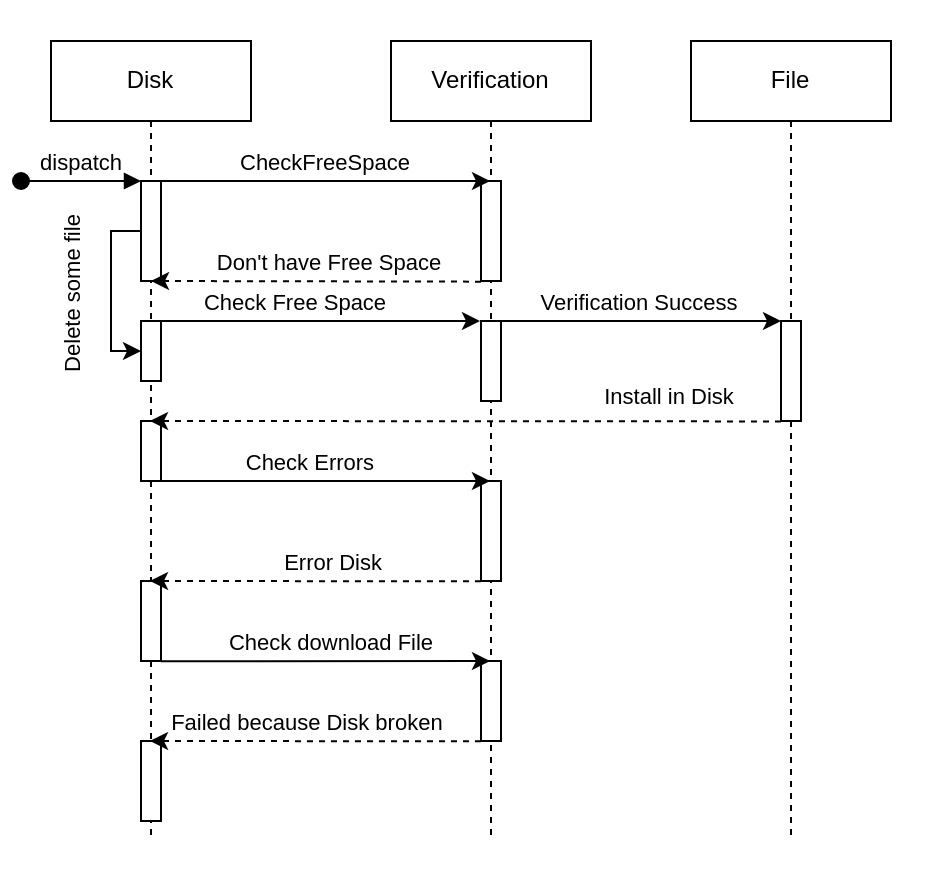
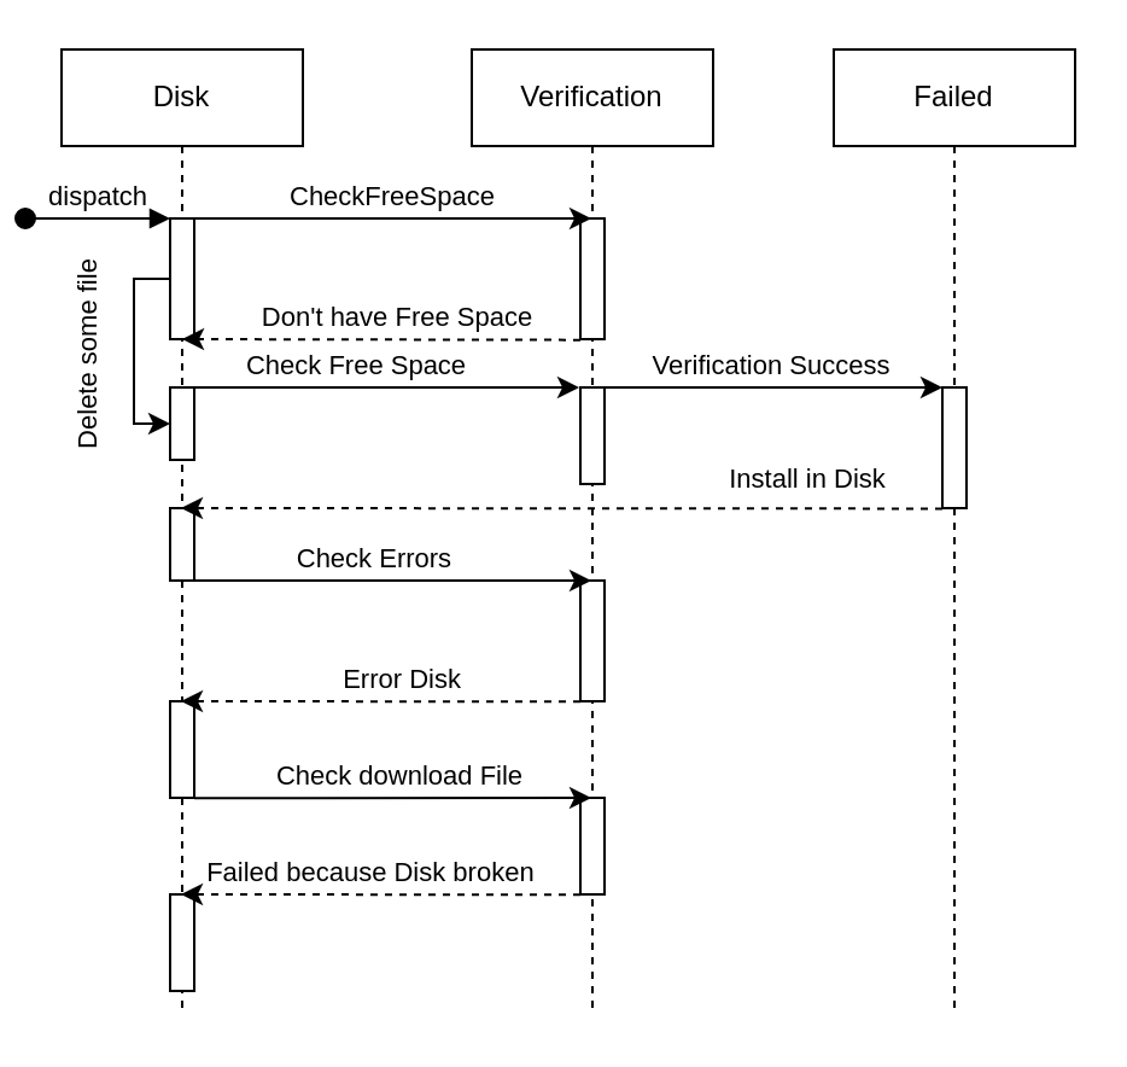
  <mxCell id="0" />
  <mxCell id="1" parent="0" />
  <mxCell id="2" value="Disk" style="shape=umlLifeline;perimeter=lifelinePerimeter;whiteSpace=wrap;html=1;container=0;dropTarget=0;collapsible=0;recursiveResize=0;outlineConnect=0;portConstraint=eastwest;newEdgeStyle={&quot;edgeStyle&quot;:&quot;elbowEdgeStyle&quot;,&quot;elbow&quot;:&quot;vertical&quot;,&quot;curved&quot;:0,&quot;rounded&quot;:0};" parent="1" vertex="1"><mxGeometry x="20" y="20" width="100" height="400" as="geometry" /></mxCell>
  <mxCell id="3" value="dispatch" style="html=1;verticalAlign=bottom;startArrow=oval;endArrow=block;startSize=8;edgeStyle=elbowEdgeStyle;elbow=vertical;curved=0;rounded=0;" parent="2" edge="1"><mxGeometry relative="1" as="geometry"><mxPoint x="-15" y="70" as="sourcePoint" /><mxPoint x="45" y="70" as="targetPoint" /></mxGeometry></mxCell>
  <mxCell id="4" style="edgeStyle=elbowEdgeStyle;rounded=0;orthogonalLoop=1;jettySize=auto;html=1;elbow=vertical;curved=0;" parent="2" source="6" target="10" edge="1"><mxGeometry relative="1" as="geometry"><Array as="points"><mxPoint x="30" y="130" /></Array></mxGeometry></mxCell>
  <mxCell id="5" value="Delete some file" style="edgeLabel;html=1;align=center;verticalAlign=middle;resizable=0;points=[];rotation=-90;" parent="4" vertex="1" connectable="0"><mxGeometry x="0.07" y="-1" relative="1" as="geometry"><mxPoint x="-19" as="offset" /></mxGeometry></mxCell>
  <mxCell id="6" value="" style="html=1;points=[];perimeter=orthogonalPerimeter;outlineConnect=0;targetShapes=umlLifeline;portConstraint=eastwest;newEdgeStyle={&quot;edgeStyle&quot;:&quot;elbowEdgeStyle&quot;,&quot;elbow&quot;:&quot;vertical&quot;,&quot;curved&quot;:0,&quot;rounded&quot;:0};" parent="2" vertex="1"><mxGeometry x="45" y="70" width="10" height="50" as="geometry" /></mxCell>
  <mxCell id="7" value="" style="html=1;points=[];perimeter=orthogonalPerimeter;outlineConnect=0;targetShapes=umlLifeline;portConstraint=eastwest;newEdgeStyle={&quot;edgeStyle&quot;:&quot;elbowEdgeStyle&quot;,&quot;elbow&quot;:&quot;vertical&quot;,&quot;curved&quot;:0,&quot;rounded&quot;:0};" parent="2" vertex="1"><mxGeometry x="45" y="190" width="10" height="30" as="geometry" /></mxCell>
  <mxCell id="8" value="" style="html=1;points=[];perimeter=orthogonalPerimeter;outlineConnect=0;targetShapes=umlLifeline;portConstraint=eastwest;newEdgeStyle={&quot;edgeStyle&quot;:&quot;elbowEdgeStyle&quot;,&quot;elbow&quot;:&quot;vertical&quot;,&quot;curved&quot;:0,&quot;rounded&quot;:0};" parent="2" vertex="1"><mxGeometry x="45" y="270" width="10" height="40" as="geometry" /></mxCell>
  <mxCell id="9" value="" style="html=1;points=[];perimeter=orthogonalPerimeter;outlineConnect=0;targetShapes=umlLifeline;portConstraint=eastwest;newEdgeStyle={&quot;edgeStyle&quot;:&quot;elbowEdgeStyle&quot;,&quot;elbow&quot;:&quot;vertical&quot;,&quot;curved&quot;:0,&quot;rounded&quot;:0};" parent="2" vertex="1"><mxGeometry x="45" y="350" width="10" height="40" as="geometry" /></mxCell>
  <mxCell id="10" value="" style="html=1;points=[];perimeter=orthogonalPerimeter;outlineConnect=0;targetShapes=umlLifeline;portConstraint=eastwest;newEdgeStyle={&quot;edgeStyle&quot;:&quot;elbowEdgeStyle&quot;,&quot;elbow&quot;:&quot;vertical&quot;,&quot;curved&quot;:0,&quot;rounded&quot;:0};" parent="2" vertex="1"><mxGeometry x="45" y="140" width="10" height="30" as="geometry" /></mxCell>
- <mxCell id="11" value="File" style="shape=umlLifeline;perimeter=lifelinePerimeter;whiteSpace=wrap;html=1;container=0;dropTarget=0;collapsible=0;recursiveResize=0;outlineConnect=0;portConstraint=eastwest;newEdgeStyle={&quot;edgeStyle&quot;:&quot;elbowEdgeStyle&quot;,&quot;elbow&quot;:&quot;vertical&quot;,&quot;curved&quot;:0,&quot;rounded&quot;:0};" parent="1" vertex="1"><mxGeometry x="340" y="20" width="100" height="400" as="geometry" /></mxCell>
+ <mxCell id="11" value="Failed" style="shape=umlLifeline;perimeter=lifelinePerimeter;whiteSpace=wrap;html=1;container=0;dropTarget=0;collapsible=0;recursiveResize=0;outlineConnect=0;portConstraint=eastwest;newEdgeStyle={&quot;edgeStyle&quot;:&quot;elbowEdgeStyle&quot;,&quot;elbow&quot;:&quot;vertical&quot;,&quot;curved&quot;:0,&quot;rounded&quot;:0};" parent="1" vertex="1"><mxGeometry x="340" y="20" width="100" height="400" as="geometry" /></mxCell>
  <mxCell id="12" value="" style="html=1;points=[];perimeter=orthogonalPerimeter;outlineConnect=0;targetShapes=umlLifeline;portConstraint=eastwest;newEdgeStyle={&quot;edgeStyle&quot;:&quot;elbowEdgeStyle&quot;,&quot;elbow&quot;:&quot;vertical&quot;,&quot;curved&quot;:0,&quot;rounded&quot;:0};" parent="11" vertex="1"><mxGeometry x="45" y="140" width="10" height="50" as="geometry" /></mxCell>
  <mxCell id="13" value="Verification" style="shape=umlLifeline;perimeter=lifelinePerimeter;whiteSpace=wrap;html=1;container=0;dropTarget=0;collapsible=0;recursiveResize=0;outlineConnect=0;portConstraint=eastwest;newEdgeStyle={&quot;edgeStyle&quot;:&quot;elbowEdgeStyle&quot;,&quot;elbow&quot;:&quot;vertical&quot;,&quot;curved&quot;:0,&quot;rounded&quot;:0};" parent="1" vertex="1"><mxGeometry x="190" y="20" width="100" height="400" as="geometry" /></mxCell>
  <mxCell id="14" value="" style="html=1;points=[];perimeter=orthogonalPerimeter;outlineConnect=0;targetShapes=umlLifeline;portConstraint=eastwest;newEdgeStyle={&quot;edgeStyle&quot;:&quot;elbowEdgeStyle&quot;,&quot;elbow&quot;:&quot;vertical&quot;,&quot;curved&quot;:0,&quot;rounded&quot;:0};" parent="13" vertex="1"><mxGeometry x="45" y="70" width="10" height="50" as="geometry" /></mxCell>
  <mxCell id="15" value="" style="html=1;points=[];perimeter=orthogonalPerimeter;outlineConnect=0;targetShapes=umlLifeline;portConstraint=eastwest;newEdgeStyle={&quot;edgeStyle&quot;:&quot;elbowEdgeStyle&quot;,&quot;elbow&quot;:&quot;vertical&quot;,&quot;curved&quot;:0,&quot;rounded&quot;:0};" parent="13" vertex="1"><mxGeometry x="45" y="220" width="10" height="50" as="geometry" /></mxCell>
  <mxCell id="16" value="" style="html=1;points=[];perimeter=orthogonalPerimeter;outlineConnect=0;targetShapes=umlLifeline;portConstraint=eastwest;newEdgeStyle={&quot;edgeStyle&quot;:&quot;elbowEdgeStyle&quot;,&quot;elbow&quot;:&quot;vertical&quot;,&quot;curved&quot;:0,&quot;rounded&quot;:0};" parent="13" vertex="1"><mxGeometry x="45" y="310" width="10" height="40" as="geometry" /></mxCell>
  <mxCell id="17" value="" style="html=1;points=[];perimeter=orthogonalPerimeter;outlineConnect=0;targetShapes=umlLifeline;portConstraint=eastwest;newEdgeStyle={&quot;edgeStyle&quot;:&quot;elbowEdgeStyle&quot;,&quot;elbow&quot;:&quot;vertical&quot;,&quot;curved&quot;:0,&quot;rounded&quot;:0};" parent="13" vertex="1"><mxGeometry x="45" y="140" width="10" height="40" as="geometry" /></mxCell>
  <mxCell id="18" style="edgeStyle=elbowEdgeStyle;rounded=0;orthogonalLoop=1;jettySize=auto;html=1;elbow=vertical;curved=0;" parent="1" target="13" edge="1"><mxGeometry relative="1" as="geometry"><mxPoint x="70.5" y="90" as="sourcePoint" /><mxPoint x="230" y="90" as="targetPoint" /></mxGeometry></mxCell>
  <mxCell id="19" value="CheckFreeSpace" style="edgeLabel;html=1;align=center;verticalAlign=middle;resizable=0;points=[];" parent="18" vertex="1" connectable="0"><mxGeometry x="0.444" y="2" relative="1" as="geometry"><mxPoint x="-36" y="-8" as="offset" /></mxGeometry></mxCell>
  <mxCell id="20" style="edgeStyle=elbowEdgeStyle;rounded=0;orthogonalLoop=1;jettySize=auto;html=1;elbow=horizontal;curved=0;" parent="1" target="12" edge="1"><mxGeometry relative="1" as="geometry"><mxPoint x="245" y="160" as="sourcePoint" /><mxPoint x="380" y="160" as="targetPoint" /><Array as="points"><mxPoint x="320" y="160" /></Array></mxGeometry></mxCell>
  <mxCell id="21" value="Verification Success" style="edgeLabel;html=1;align=center;verticalAlign=middle;resizable=0;points=[];" parent="20" vertex="1" connectable="0"><mxGeometry x="0.115" y="1" relative="1" as="geometry"><mxPoint x="-10" y="-9" as="offset" /></mxGeometry></mxCell>
  <mxCell id="22" style="edgeStyle=elbowEdgeStyle;rounded=0;orthogonalLoop=1;jettySize=auto;html=1;elbow=vertical;curved=0;dashed=1;" parent="1" edge="1"><mxGeometry relative="1" as="geometry"><mxPoint x="385" y="210.207" as="sourcePoint" /><mxPoint x="69.5" y="210" as="targetPoint" /></mxGeometry></mxCell>
  <mxCell id="23" style="edgeStyle=elbowEdgeStyle;rounded=0;orthogonalLoop=1;jettySize=auto;html=1;elbow=horizontal;curved=0;" parent="1" edge="1"><mxGeometry relative="1" as="geometry"><mxPoint x="75" y="240" as="sourcePoint" /><mxPoint x="239.5" y="240" as="targetPoint" /></mxGeometry></mxCell>
  <mxCell id="24" value="Check Errors&amp;nbsp;" style="edgeLabel;html=1;align=center;verticalAlign=middle;resizable=0;points=[];" parent="23" vertex="1" connectable="0"><mxGeometry x="0.277" relative="1" as="geometry"><mxPoint x="-30" y="-10" as="offset" /></mxGeometry></mxCell>
  <mxCell id="25" style="edgeStyle=elbowEdgeStyle;rounded=0;orthogonalLoop=1;jettySize=auto;html=1;elbow=vertical;curved=0;dashed=1;" parent="1" edge="1"><mxGeometry relative="1" as="geometry"><mxPoint x="235" y="290.14" as="sourcePoint" /><mxPoint x="69.5" y="290.14" as="targetPoint" /></mxGeometry></mxCell>
  <mxCell id="26" value="Error Disk" style="edgeLabel;html=1;align=center;verticalAlign=middle;resizable=0;points=[];" parent="25" vertex="1" connectable="0"><mxGeometry x="-0.178" relative="1" as="geometry"><mxPoint x="-7" y="-10" as="offset" /></mxGeometry></mxCell>
  <mxCell id="27" style="edgeStyle=elbowEdgeStyle;rounded=0;orthogonalLoop=1;jettySize=auto;html=1;elbow=vertical;curved=0;" parent="1" edge="1"><mxGeometry relative="1" as="geometry"><mxPoint x="75" y="330.14" as="sourcePoint" /><mxPoint x="239.5" y="330.14" as="targetPoint" /></mxGeometry></mxCell>
  <mxCell id="28" value="Check download File" style="edgeLabel;html=1;align=center;verticalAlign=middle;resizable=0;points=[];" parent="27" vertex="1" connectable="0"><mxGeometry x="0.41" y="1" relative="1" as="geometry"><mxPoint x="-31" y="-9" as="offset" /></mxGeometry></mxCell>
  <mxCell id="29" style="edgeStyle=elbowEdgeStyle;rounded=0;orthogonalLoop=1;jettySize=auto;html=1;elbow=vertical;curved=0;dashed=1;" parent="1" edge="1"><mxGeometry relative="1" as="geometry"><mxPoint x="235" y="370.14" as="sourcePoint" /><mxPoint x="69.5" y="370.14" as="targetPoint" /></mxGeometry></mxCell>
  <mxCell id="30" value="Failed because Disk broken&amp;nbsp;&amp;nbsp;" style="edgeLabel;html=1;align=center;verticalAlign=middle;resizable=0;points=[];" parent="29" vertex="1" connectable="0"><mxGeometry x="0.16" relative="1" as="geometry"><mxPoint x="11" y="-10" as="offset" /></mxGeometry></mxCell>
  <mxCell id="31" style="edgeStyle=elbowEdgeStyle;rounded=0;orthogonalLoop=1;jettySize=auto;html=1;elbow=vertical;curved=0;dashed=1;" parent="1" edge="1"><mxGeometry relative="1" as="geometry"><mxPoint x="235" y="140.333" as="sourcePoint" /><mxPoint x="70" y="140" as="targetPoint" /></mxGeometry></mxCell>
  <mxCell id="32" value="Don't have Free Space" style="edgeLabel;html=1;align=center;verticalAlign=middle;resizable=0;points=[];" parent="31" vertex="1" connectable="0"><mxGeometry x="-0.067" y="-3" relative="1" as="geometry"><mxPoint y="-7" as="offset" /></mxGeometry></mxCell>
  <mxCell id="33" value="" style="edgeStyle=elbowEdgeStyle;rounded=0;orthogonalLoop=1;jettySize=auto;html=1;elbow=vertical;curved=0;dashed=1;" parent="1" edge="1"><mxGeometry relative="1" as="geometry"><mxPoint x="385" y="210" as="sourcePoint" /><mxPoint x="385" y="210.207" as="targetPoint" /></mxGeometry></mxCell>
  <mxCell id="34" value="Install in Disk" style="edgeLabel;html=1;align=center;verticalAlign=middle;resizable=0;points=[];" parent="33" vertex="1" connectable="0"><mxGeometry x="-0.366" y="-2" relative="1" as="geometry"><mxPoint x="-55" y="-13" as="offset" /></mxGeometry></mxCell>
  <mxCell id="35" style="edgeStyle=elbowEdgeStyle;rounded=0;orthogonalLoop=1;jettySize=auto;html=1;elbow=vertical;curved=0;" parent="1" edge="1"><mxGeometry relative="1" as="geometry"><mxPoint x="70" y="160.004" as="sourcePoint" /><mxPoint x="234.5" y="160.004" as="targetPoint" /></mxGeometry></mxCell>
  <mxCell id="36" value="Check Free Space" style="edgeLabel;html=1;align=center;verticalAlign=middle;resizable=0;points=[];" parent="35" vertex="1" connectable="0"><mxGeometry x="-0.129" y="1" relative="1" as="geometry"><mxPoint y="-9" as="offset" /></mxGeometry></mxCell>
